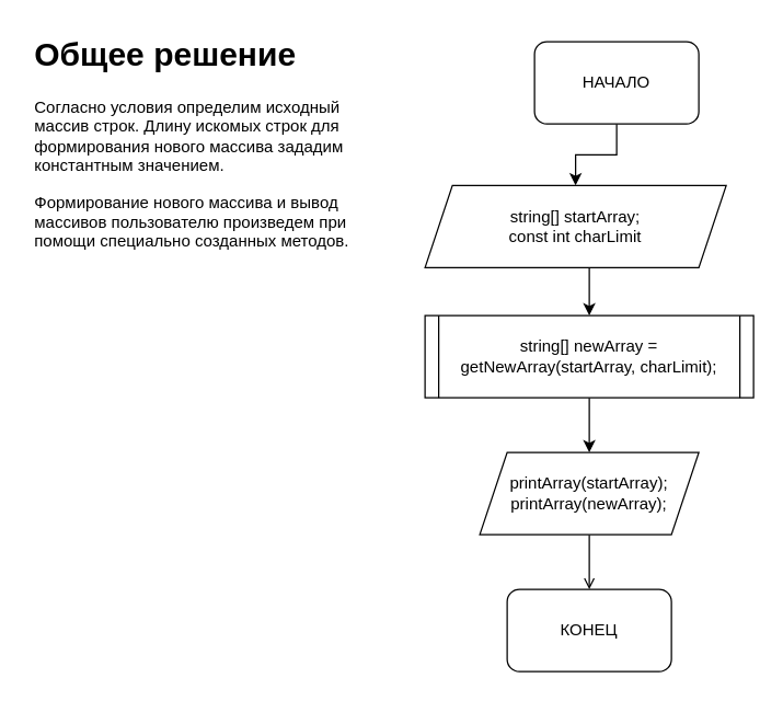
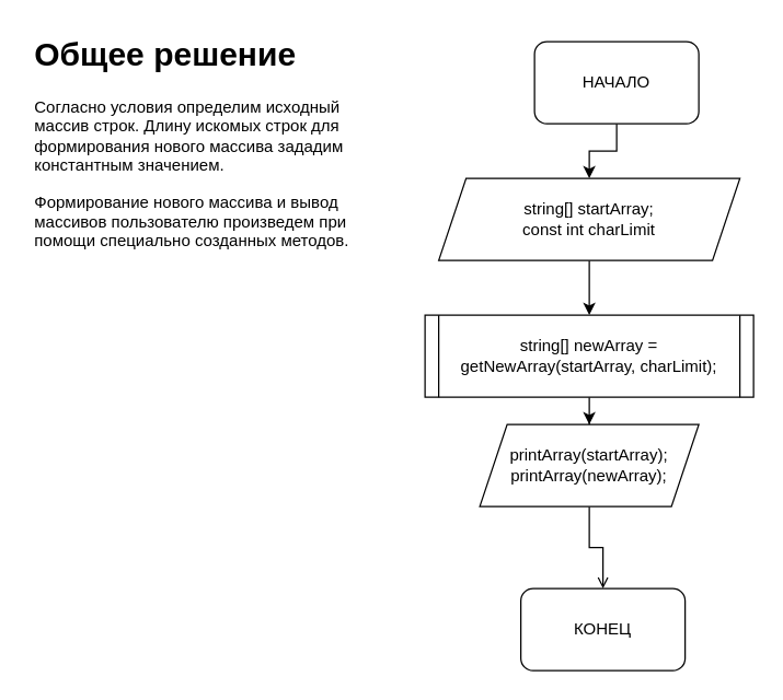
  <mxCell id="0" />
  <mxCell id="1" parent="0" />
  <mxCell id="2" style="edgeStyle=orthogonalEdgeStyle;rounded=0;orthogonalLoop=1;jettySize=auto;html=1;exitX=0.5;exitY=1;exitDx=0;exitDy=0;entryX=0.5;entryY=0;entryDx=0;entryDy=0;" edge="1" parent="1" source="3" target="5"><mxGeometry relative="1" as="geometry" /></mxCell>
  <mxCell id="3" value="НАЧАЛО" style="rounded=1;whiteSpace=wrap;html=1;" vertex="1" parent="1"><mxGeometry x="390" y="30" width="120" height="60" as="geometry" /></mxCell>
  <mxCell id="4" style="edgeStyle=orthogonalEdgeStyle;rounded=0;orthogonalLoop=1;jettySize=auto;html=1;exitX=0.5;exitY=1;exitDx=0;exitDy=0;entryX=0.5;entryY=0;entryDx=0;entryDy=0;" edge="1" parent="1" source="5" target="7"><mxGeometry relative="1" as="geometry" /></mxCell>
- <mxCell id="5" value="string[] startArray;&lt;br&gt;const int charLimit" style="shape=parallelogram;perimeter=parallelogramPerimeter;whiteSpace=wrap;html=1;fixedSize=1;" vertex="1" parent="1"><mxGeometry x="310" y="135" width="220" height="60" as="geometry" /></mxCell>
+ <mxCell id="5" value="string[] startArray;&lt;br&gt;const int charLimit" style="shape=parallelogram;perimeter=parallelogramPerimeter;whiteSpace=wrap;html=1;fixedSize=1;" vertex="1" parent="1"><mxGeometry x="320" y="130" width="220" height="60" as="geometry" /></mxCell>
  <mxCell id="6" value="" style="edgeStyle=orthogonalEdgeStyle;rounded=0;orthogonalLoop=1;jettySize=auto;html=1;entryX=0.5;entryY=0;entryDx=0;entryDy=0;" edge="1" parent="1" source="7" target="10"><mxGeometry relative="1" as="geometry"><mxPoint x="430" y="340" as="targetPoint" /></mxGeometry></mxCell>
  <mxCell id="7" value="string[] newArray = getNewArray(startArray, charLimit);" style="shape=process;whiteSpace=wrap;html=1;backgroundOutline=1;size=0.042;" vertex="1" parent="1"><mxGeometry x="310" y="230" width="240" height="60" as="geometry" /></mxCell>
- <mxCell id="8" value="КОНЕЦ" style="rounded=1;whiteSpace=wrap;html=1;" vertex="1" parent="1"><mxGeometry x="370" y="430" width="120" height="60" as="geometry" /></mxCell>
+ <mxCell id="8" value="КОНЕЦ" style="rounded=1;whiteSpace=wrap;html=1;" vertex="1" parent="1"><mxGeometry x="380" y="430" width="120" height="60" as="geometry" /></mxCell>
  <mxCell id="9" style="edgeStyle=orthogonalEdgeStyle;rounded=0;orthogonalLoop=1;jettySize=auto;html=1;exitX=0.5;exitY=1;exitDx=0;exitDy=0;entryX=0.5;entryY=0;entryDx=0;entryDy=0;endArrow=open;" edge="1" parent="1" source="10" target="8"><mxGeometry relative="1" as="geometry" /></mxCell>
- <mxCell id="10" value="printArray(startArray);&lt;br&gt;printArray(newArray);" style="shape=parallelogram;perimeter=parallelogramPerimeter;whiteSpace=wrap;html=1;fixedSize=1;" vertex="1" parent="1"><mxGeometry x="350" y="330" width="160" height="60" as="geometry" /></mxCell>
+ <mxCell id="10" value="printArray(startArray);&lt;br&gt;printArray(newArray);" style="shape=parallelogram;perimeter=parallelogramPerimeter;whiteSpace=wrap;html=1;fixedSize=1;" vertex="1" parent="1"><mxGeometry x="350" y="310" width="160" height="60" as="geometry" /></mxCell>
  <mxCell id="11" value="&lt;h1&gt;Общее решение&lt;/h1&gt;&lt;p&gt;Согласно условия определим исходный массив строк. Длину искомых строк для формирования нового массива зададим константным значением.&lt;/p&gt;&lt;p&gt;&lt;span style=&quot;background-color: initial;&quot;&gt;Формирование нового массива и вывод&amp;nbsp; массивов пользователю произведем при помощи специально созданных методов.&lt;/span&gt;&lt;/p&gt;" style="text;html=1;strokeColor=none;fillColor=none;spacing=5;spacingTop=-20;whiteSpace=wrap;overflow=hidden;rounded=0;" vertex="1" parent="1"><mxGeometry x="20" y="20" width="260" height="210" as="geometry" /></mxCell>
